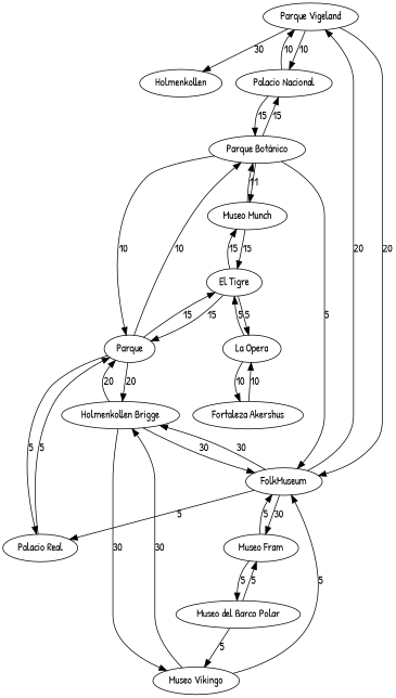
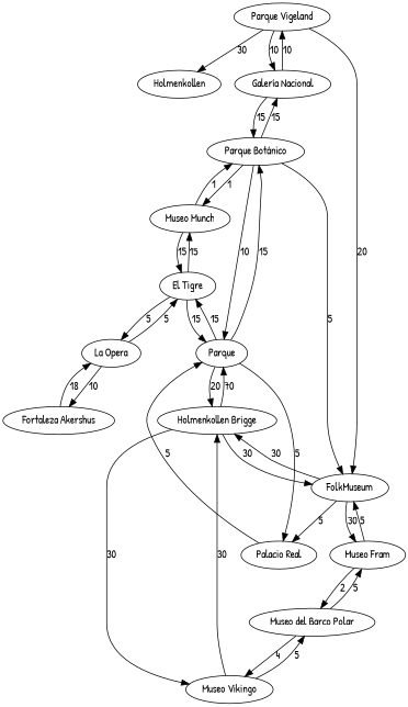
  digraph {
    fontname="Patrick Hand"
    node [fontname="Patrick Hand"]
    edge [fontname="Patrick Hand"]
    "Parque Vigeland"
    Holmenkollen
-   "Galería Nacional" [label="Palacio Nacional"]
+   "Galería Nacional"
    FolkMuseum
    "Parque Botánico"
    "Palacio Real"
    "Museo Fram"
    n8 [label="Holmenkollen Brigge"]
    n9 [label=Parque]
    "Museo Munch"
    "Museo del Barco Polar"
    "Museo Vikingo"
    "El Tigre"
    "La Opera"
    "Fortaleza Akershus"
    "Parque Vigeland" -> Holmenkollen [label=30]
    "Parque Vigeland" -> "Galería Nacional" [label=10]
    "Parque Vigeland" -> FolkMuseum [label=20]
    "Galería Nacional" -> "Parque Vigeland" [label=10]
    "Galería Nacional" -> "Parque Botánico" [label=15]
-   FolkMuseum -> "Parque Vigeland" [label=20]
    FolkMuseum -> "Palacio Real" [label=5]
    FolkMuseum -> "Museo Fram" [label=30]
    FolkMuseum -> n8 [label=30]
    "Parque Botánico" -> "Galería Nacional" [label=15]
    "Parque Botánico" -> FolkMuseum [label=5]
    "Parque Botánico" -> n9 [label=10]
    "Parque Botánico" -> "Museo Munch" [label=1]
    "Palacio Real" -> n9 [label=5]
    "Museo Fram" -> FolkMuseum [label=5]
-   "Museo Fram" -> "Museo del Barco Polar" [label=5]
+   "Museo Fram" -> "Museo del Barco Polar" [label=2]
    n8 -> FolkMuseum [label=30]
-   n8 -> n9 [label=20]
+   n8 -> n9 [label=70]
    n8 -> "Museo Vikingo" [label=30]
-   n9 -> "Parque Botánico" [label=10]
+   n9 -> "Parque Botánico" [label=15]
    n9 -> "Palacio Real" [label=5]
    n9 -> n8 [label=20]
    n9 -> "El Tigre" [label=15]
    "Museo Munch" -> "Parque Botánico" [label=1]
    "Museo Munch" -> "El Tigre" [label=15]
    "Museo del Barco Polar" -> "Museo Fram" [label=5]
-   "Museo del Barco Polar" -> "Museo Vikingo" [label=5]
+   "Museo del Barco Polar" -> "Museo Vikingo" [label=4]
    "Museo Vikingo" -> n8 [label=30]
-   "Museo Vikingo" -> FolkMuseum [label=5]
+   "Museo Vikingo" -> "Museo del Barco Polar" [label=5]
    "El Tigre" -> n9 [label=15]
    "El Tigre" -> "Museo Munch" [label=15]
    "El Tigre" -> "La Opera" [label=5]
    "La Opera" -> "El Tigre" [label=5]
    "La Opera" -> "Fortaleza Akershus" [label=10]
-   "Fortaleza Akershus" -> "La Opera" [label=10]
+   "Fortaleza Akershus" -> "La Opera" [label=18]
  }
